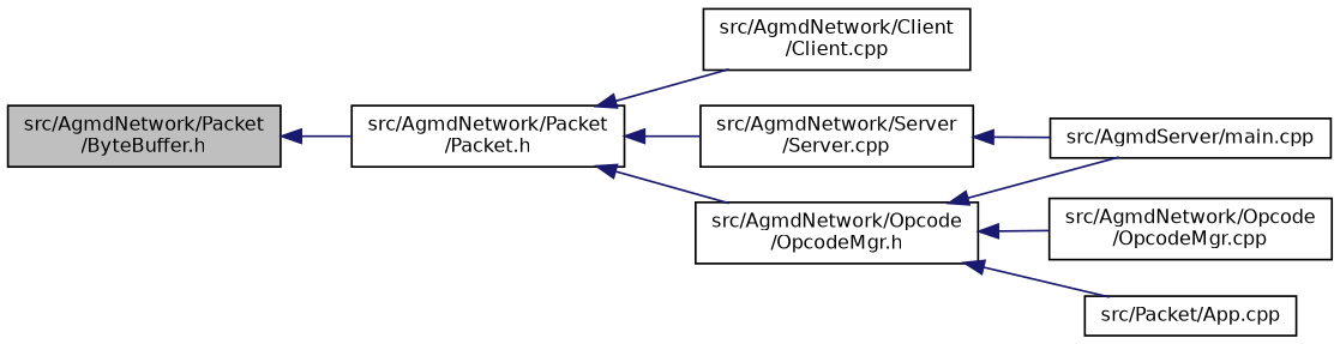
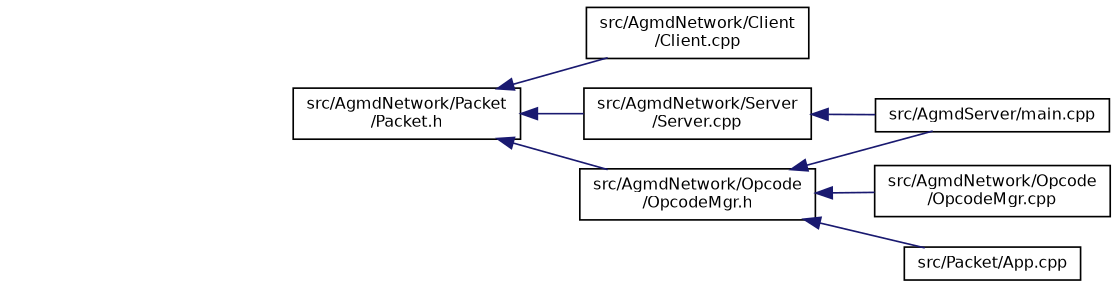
  digraph {
    rankdir=LR
    node [color=black fillcolor=white fontname=Helvetica fontsize=10 shape=record style=filled]
    edge [color=midnightblue dir=back fontname=Helvetica fontsize=10 labelfontname=Helvetica labelfontsize=10 style=solid]
-   n1 [fillcolor=grey75 fontcolor=black height=0.2 label="src/AgmdNetwork/Packet\l/ByteBuffer.h" width=0.4]
    n2 [height=0.2 label="src/AgmdNetwork/Packet\l/Packet.h" width=0.4]
    n3 [height=0.2 label="src/AgmdNetwork/Client\l/Client.cpp" width=0.4]
    n4 [height=0.2 label="src/AgmdNetwork/Opcode\l/OpcodeMgr.h" width=0.4]
    n5 [height=0.2 label="src/AgmdNetwork/Server\l/Server.cpp" width=0.4]
    n6 [height=0.2 label="src/AgmdServer/main.cpp" width=0.4]
    n7 [height=0.2 label="src/AgmdNetwork/Opcode\l/OpcodeMgr.cpp" width=0.4]
    n8 [height=0.2 label="src/Packet/App.cpp" width=0.4]
-   n1 -> n2
    n2 -> n3
    n2 -> n4
    n2 -> n5
    n4 -> n6
    n4 -> n7
    n4 -> n8
    n5 -> n6
  }
